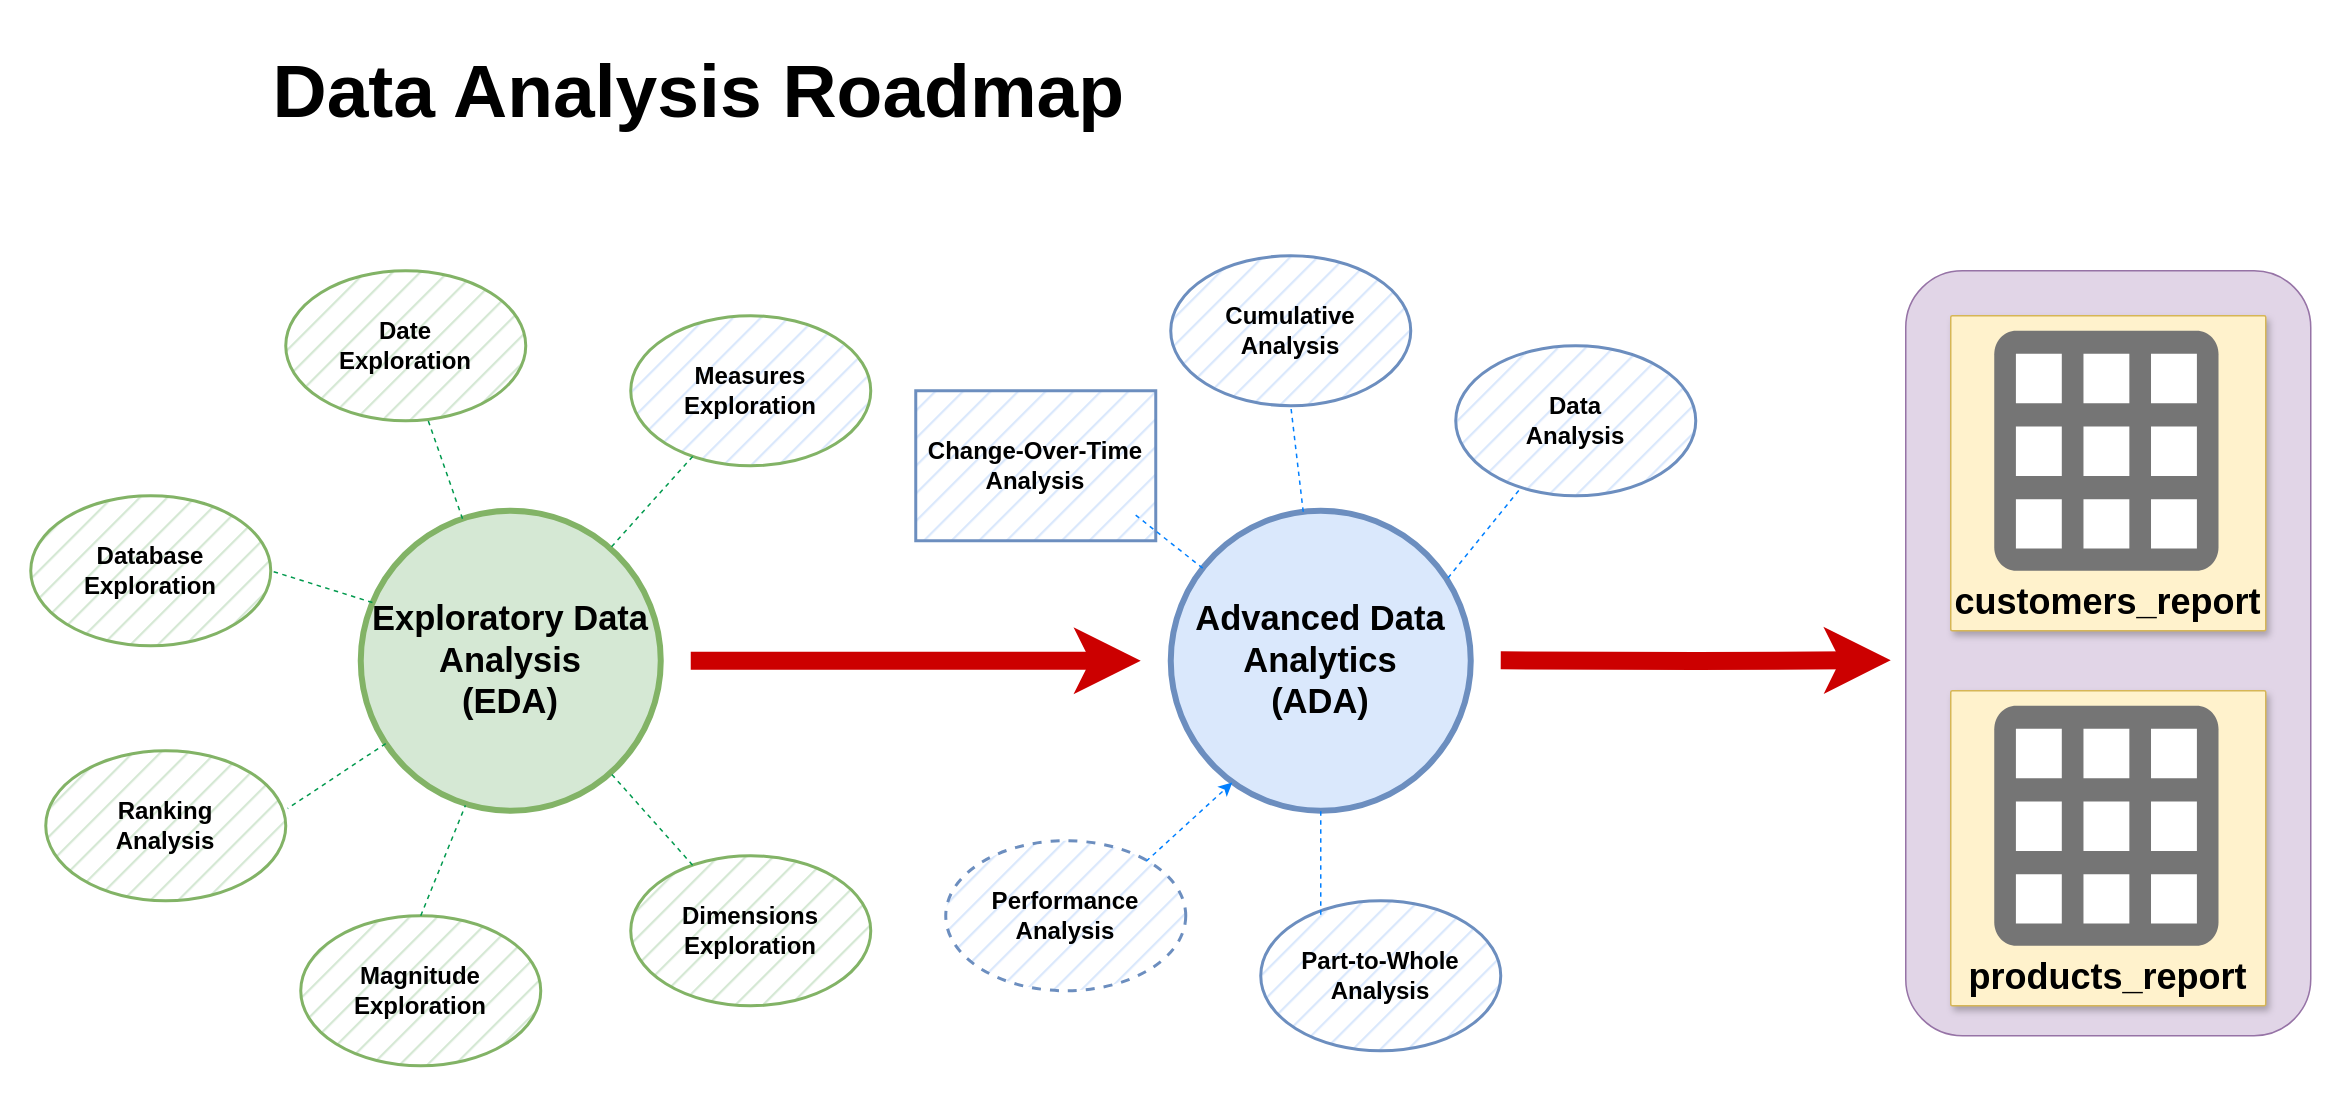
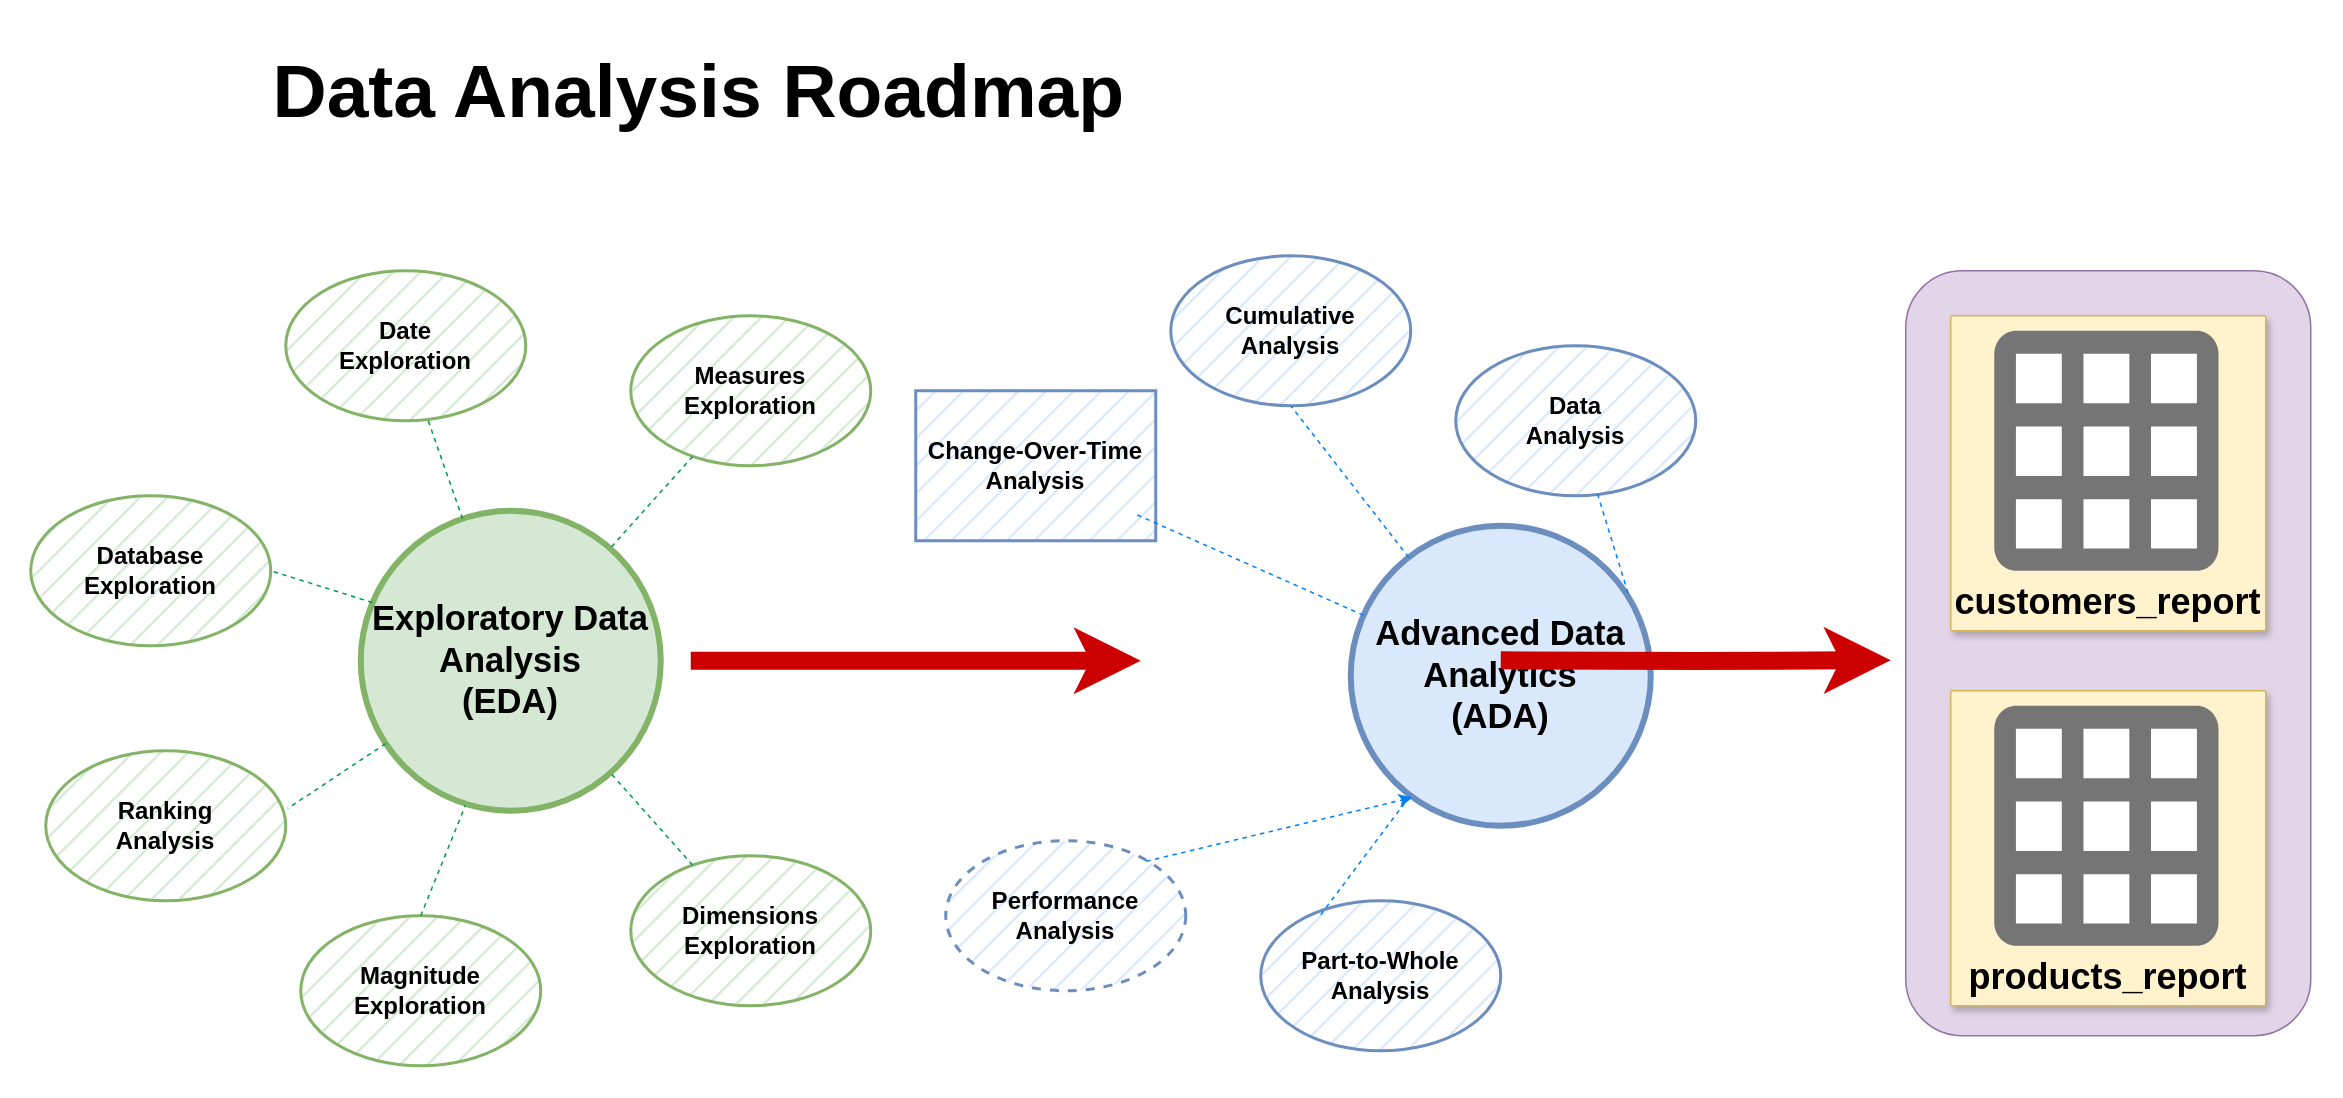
  <mxCell id="0" />
  <mxCell id="1" parent="0" />
  <mxCell id="2" value="" style="rounded=1;whiteSpace=wrap;html=1;arcSize=14;fillColor=#E1D5E7;strokeColor=#9673a6;" vertex="1" parent="1"><mxGeometry x="1270" y="180" width="270" height="510" as="geometry" /></mxCell>
  <mxCell id="3" value="&lt;font&gt;Data Analysis Roadmap&lt;/font&gt;&lt;span style=&quot;background-color: transparent; color: light-dark(rgb(0, 0, 0), rgb(255, 255, 255));&quot;&gt;&amp;nbsp;&lt;/span&gt;" style="text;html=1;align=center;verticalAlign=middle;whiteSpace=wrap;rounded=0;fontSize=50;fontStyle=1" vertex="1" parent="1"><mxGeometry x="110" y="20" width="725" height="80" as="geometry" /></mxCell>
  <mxCell id="4" style="edgeStyle=orthogonalEdgeStyle;rounded=0;orthogonalLoop=1;jettySize=auto;html=1;strokeWidth=12;fillColor=#fff2cc;strokeColor=#CC0000;" edge="1" parent="1"><mxGeometry relative="1" as="geometry"><mxPoint x="460" y="440" as="sourcePoint" /><mxPoint x="760" y="440" as="targetPoint" /></mxGeometry></mxCell>
  <mxCell id="5" value="&lt;font style=&quot;font-size: 23px;&quot;&gt;Exploratory Data Analysis&lt;/font&gt;&lt;div&gt;&lt;font style=&quot;font-size: 23px;&quot;&gt;(EDA)&lt;/font&gt;&lt;/div&gt;" style="ellipse;whiteSpace=wrap;html=1;aspect=fixed;fillColor=#d5e8d4;strokeColor=#82b366;fillStyle=solid;strokeWidth=4;fontStyle=1" vertex="1" parent="1"><mxGeometry x="240" y="340" width="200" height="200" as="geometry" /></mxCell>
- <mxCell id="6" value="&lt;font style=&quot;font-size: 23px;&quot;&gt;Advanced Data Analytics&lt;/font&gt;&lt;div&gt;&lt;font style=&quot;font-size: 23px;&quot;&gt;(ADA)&lt;/font&gt;&lt;/div&gt;" style="ellipse;whiteSpace=wrap;html=1;aspect=fixed;fillColor=#dae8fc;strokeColor=#6c8ebf;strokeWidth=4;fontStyle=1" vertex="1" parent="1"><mxGeometry x="780" y="340" width="200" height="200" as="geometry" /></mxCell>
+ <mxCell id="6" value="&lt;font style=&quot;font-size: 23px;&quot;&gt;Advanced Data Analytics&lt;/font&gt;&lt;div&gt;&lt;font style=&quot;font-size: 23px;&quot;&gt;(ADA)&lt;/font&gt;&lt;/div&gt;" style="ellipse;whiteSpace=wrap;html=1;aspect=fixed;fillColor=#dae8fc;strokeColor=#6c8ebf;strokeWidth=4;fontStyle=1" vertex="1" parent="1"><mxGeometry x="900" y="350" width="200" height="200" as="geometry" /></mxCell>
  <mxCell id="7" value="&lt;font style=&quot;font-size: 16px;&quot;&gt;Database&lt;/font&gt;&lt;div&gt;&lt;font style=&quot;font-size: 16px;&quot;&gt;Exploration&lt;/font&gt;&lt;/div&gt;" style="ellipse;whiteSpace=wrap;html=1;fillStyle=hatch;fillColor=#d5e8d4;strokeColor=#82b366;strokeWidth=2;fontStyle=1" vertex="1" parent="1"><mxGeometry x="20" y="330" width="160" height="100" as="geometry" /></mxCell>
  <mxCell id="8" value="&lt;font style=&quot;font-size: 16px;&quot;&gt;Date&lt;/font&gt;&lt;div&gt;&lt;font style=&quot;font-size: 16px;&quot;&gt;Exploration&lt;/font&gt;&lt;/div&gt;" style="ellipse;whiteSpace=wrap;html=1;fillStyle=hatch;fillColor=#d5e8d4;strokeColor=#82b366;strokeWidth=2;fontStyle=1" vertex="1" parent="1"><mxGeometry x="190" y="180" width="160" height="100" as="geometry" /></mxCell>
- <mxCell id="9" value="&lt;font style=&quot;font-size: 16px;&quot;&gt;Measures&lt;/font&gt;&lt;div&gt;&lt;font style=&quot;font-size: 16px;&quot;&gt;Exploration&lt;/font&gt;&lt;/div&gt;" style="ellipse;whiteSpace=wrap;html=1;fillStyle=hatch;fillColor=#dae8fc;strokeColor=#82b366;strokeWidth=2;fontStyle=1;" vertex="1" parent="1"><mxGeometry x="420" y="210" width="160" height="100" as="geometry" /></mxCell>
+ <mxCell id="9" value="&lt;font style=&quot;font-size: 16px;&quot;&gt;Measures&lt;/font&gt;&lt;div&gt;&lt;font style=&quot;font-size: 16px;&quot;&gt;Exploration&lt;/font&gt;&lt;/div&gt;" style="ellipse;whiteSpace=wrap;html=1;fillStyle=hatch;fillColor=#d5e8d4;strokeColor=#82b366;strokeWidth=2;fontStyle=1" vertex="1" parent="1"><mxGeometry x="420" y="210" width="160" height="100" as="geometry" /></mxCell>
  <mxCell id="10" value="&lt;font style=&quot;font-size: 16px;&quot;&gt;Dimensions&lt;/font&gt;&lt;div&gt;&lt;font style=&quot;font-size: 16px;&quot;&gt;Exploration&lt;/font&gt;&lt;/div&gt;" style="ellipse;whiteSpace=wrap;html=1;fillStyle=hatch;fillColor=#d5e8d4;strokeColor=#82b366;strokeWidth=2;fontStyle=1" vertex="1" parent="1"><mxGeometry x="420" y="570" width="160" height="100" as="geometry" /></mxCell>
  <mxCell id="11" value="&lt;font style=&quot;font-size: 16px;&quot;&gt;Ranking&lt;/font&gt;&lt;div&gt;&lt;font style=&quot;font-size: 16px;&quot;&gt;Analysis&lt;/font&gt;&lt;/div&gt;" style="ellipse;whiteSpace=wrap;html=1;fillStyle=hatch;fillColor=#d5e8d4;strokeColor=#82b366;strokeWidth=2;fontStyle=1" vertex="1" parent="1"><mxGeometry x="30" y="500" width="160" height="100" as="geometry" /></mxCell>
  <mxCell id="12" value="&lt;font style=&quot;font-size: 16px;&quot;&gt;Magnitude&lt;/font&gt;&lt;div&gt;&lt;font style=&quot;font-size: 16px;&quot;&gt;Exploration&lt;/font&gt;&lt;/div&gt;" style="ellipse;whiteSpace=wrap;html=1;fillStyle=hatch;fillColor=#d5e8d4;strokeColor=#82b366;strokeWidth=2;fontStyle=1" vertex="1" parent="1"><mxGeometry x="200" y="610" width="160" height="100" as="geometry" /></mxCell>
  <mxCell id="13" value="" style="endArrow=none;dashed=1;html=1;rounded=0;entryX=0.588;entryY=0.974;entryDx=0;entryDy=0;entryPerimeter=0;strokeColor=#00994D;" edge="1" parent="1" source="5" target="8"><mxGeometry width="50" height="50" relative="1" as="geometry"><mxPoint x="680" y="510" as="sourcePoint" /><mxPoint x="730" y="460" as="targetPoint" /></mxGeometry></mxCell>
  <mxCell id="14" value="" style="endArrow=none;dashed=1;html=1;rounded=0;entryX=1;entryY=0.5;entryDx=0;entryDy=0;strokeColor=#00994D;exitX=0.039;exitY=0.306;exitDx=0;exitDy=0;exitPerimeter=0;" edge="1" parent="1" source="5" target="7"><mxGeometry width="50" height="50" relative="1" as="geometry"><mxPoint x="223" y="448" as="sourcePoint" /><mxPoint x="200" y="380" as="targetPoint" /></mxGeometry></mxCell>
  <mxCell id="15" value="" style="endArrow=none;dashed=1;html=1;rounded=0;entryX=1.008;entryY=0.385;entryDx=0;entryDy=0;entryPerimeter=0;strokeColor=#00994D;" edge="1" parent="1" source="5" target="11"><mxGeometry width="50" height="50" relative="1" as="geometry"><mxPoint x="327" y="365" as="sourcePoint" /><mxPoint x="304" y="297" as="targetPoint" /></mxGeometry></mxCell>
  <mxCell id="16" value="" style="endArrow=none;dashed=1;html=1;rounded=0;entryX=0.349;entryY=0.982;entryDx=0;entryDy=0;entryPerimeter=0;strokeColor=#00994D;exitX=0.5;exitY=0;exitDx=0;exitDy=0;" edge="1" parent="1" source="12" target="5"><mxGeometry width="50" height="50" relative="1" as="geometry"><mxPoint x="337" y="375" as="sourcePoint" /><mxPoint x="314" y="307" as="targetPoint" /></mxGeometry></mxCell>
  <mxCell id="17" value="" style="endArrow=none;dashed=1;html=1;rounded=0;strokeColor=#00994D;" edge="1" parent="1" source="10" target="5"><mxGeometry width="50" height="50" relative="1" as="geometry"><mxPoint x="347" y="385" as="sourcePoint" /><mxPoint x="324" y="317" as="targetPoint" /></mxGeometry></mxCell>
  <mxCell id="18" value="" style="endArrow=none;dashed=1;html=1;rounded=0;strokeColor=#00994D;exitX=0.836;exitY=0.12;exitDx=0;exitDy=0;exitPerimeter=0;" edge="1" parent="1" source="5" target="9"><mxGeometry width="50" height="50" relative="1" as="geometry"><mxPoint x="357" y="395" as="sourcePoint" /><mxPoint x="334" y="327" as="targetPoint" /></mxGeometry></mxCell>
  <mxCell id="19" value="&lt;span style=&quot;font-size: 16px;&quot;&gt;Change-Over-Time&lt;/span&gt;&lt;div&gt;&lt;span style=&quot;font-size: 16px;&quot;&gt;Analysis&lt;/span&gt;&lt;/div&gt;" style="whiteSpace=wrap;html=1;fillStyle=hatch;fillColor=#dae8fc;strokeColor=#6c8ebf;strokeWidth=2;fontStyle=1;rounded=0;" vertex="1" parent="1"><mxGeometry x="610" y="260" width="160" height="100" as="geometry" /></mxCell>
  <mxCell id="20" value="&lt;span style=&quot;font-size: 16px;&quot;&gt;Cumulative&lt;/span&gt;&lt;div&gt;&lt;span style=&quot;font-size: 16px;&quot;&gt;Analysis&lt;/span&gt;&lt;/div&gt;" style="ellipse;whiteSpace=wrap;html=1;fillStyle=hatch;fillColor=#dae8fc;strokeColor=#6c8ebf;strokeWidth=2;fontStyle=1" vertex="1" parent="1"><mxGeometry x="780" y="170" width="160" height="100" as="geometry" /></mxCell>
  <mxCell id="21" value="&lt;span style=&quot;font-size: 16px;&quot;&gt;Performance&lt;/span&gt;&lt;div&gt;&lt;span style=&quot;font-size: 16px;&quot;&gt;Analysis&lt;/span&gt;&lt;/div&gt;" style="ellipse;whiteSpace=wrap;html=1;fillStyle=hatch;fillColor=#dae8fc;strokeColor=#6c8ebf;strokeWidth=2;fontStyle=1;dashed=1;" vertex="1" parent="1"><mxGeometry x="630" y="560" width="160" height="100" as="geometry" /></mxCell>
  <mxCell id="22" value="&lt;span style=&quot;font-size: 16px;&quot;&gt;Part-to-Whole&lt;/span&gt;&lt;div&gt;&lt;span style=&quot;font-size: 16px;&quot;&gt;Analysis&lt;/span&gt;&lt;/div&gt;" style="ellipse;whiteSpace=wrap;html=1;fillStyle=hatch;fillColor=#dae8fc;strokeColor=#6c8ebf;strokeWidth=2;fontStyle=1" vertex="1" parent="1"><mxGeometry x="840" y="600" width="160" height="100" as="geometry" /></mxCell>
  <mxCell id="23" value="&lt;span style=&quot;font-size: 16px;&quot;&gt;Data&lt;/span&gt;&lt;div&gt;&lt;span style=&quot;font-size: 16px;&quot;&gt;Analysis&lt;/span&gt;&lt;/div&gt;" style="ellipse;whiteSpace=wrap;html=1;fillStyle=hatch;fillColor=#dae8fc;strokeColor=#6c8ebf;strokeWidth=2;fontStyle=1" vertex="1" parent="1"><mxGeometry x="970" y="230" width="160" height="100" as="geometry" /></mxCell>
  <mxCell id="24" style="edgeStyle=orthogonalEdgeStyle;rounded=0;orthogonalLoop=1;jettySize=auto;html=1;strokeWidth=12;fillColor=#fff2cc;strokeColor=#CC0000;" edge="1" parent="1"><mxGeometry relative="1" as="geometry"><mxPoint x="1000" y="439.687" as="sourcePoint" /><mxPoint x="1260" y="439.62" as="targetPoint" /></mxGeometry></mxCell>
  <mxCell id="25" value="" style="endArrow=none;dashed=1;html=1;rounded=0;strokeColor=#007FFF;entryX=0.906;entryY=0.816;entryDx=0;entryDy=0;entryPerimeter=0;" edge="1" parent="1" source="6" target="19"><mxGeometry width="50" height="50" relative="1" as="geometry"><mxPoint x="576" y="380" as="sourcePoint" /><mxPoint x="630" y="320" as="targetPoint" /></mxGeometry></mxCell>
  <mxCell id="26" value="" style="endArrow=none;dashed=1;html=1;rounded=0;strokeColor=#007FFF;entryX=0.5;entryY=1;entryDx=0;entryDy=0;" edge="1" parent="1" source="6" target="20"><mxGeometry width="50" height="50" relative="1" as="geometry"><mxPoint x="824" y="375" as="sourcePoint" /><mxPoint x="785" y="332" as="targetPoint" /></mxGeometry></mxCell>
  <mxCell id="27" value="" style="endArrow=none;dashed=1;html=1;rounded=0;strokeColor=#007FFF;exitX=0.924;exitY=0.224;exitDx=0;exitDy=0;exitPerimeter=0;" edge="1" parent="1" source="6" target="23"><mxGeometry width="50" height="50" relative="1" as="geometry"><mxPoint x="834" y="385" as="sourcePoint" /><mxPoint x="795" y="342" as="targetPoint" /></mxGeometry></mxCell>
  <mxCell id="28" value="" style="endArrow=none;dashed=1;html=1;rounded=0;strokeColor=#007FFF;exitX=0.25;exitY=0.093;exitDx=0;exitDy=0;exitPerimeter=0;" edge="1" parent="1" source="22" target="6"><mxGeometry width="50" height="50" relative="1" as="geometry"><mxPoint x="844" y="395" as="sourcePoint" /><mxPoint x="805" y="352" as="targetPoint" /></mxGeometry></mxCell>
  <mxCell id="29" value="" style="endArrow=classic;dashed=1;html=1;rounded=0;strokeColor=#007FFF;entryX=0.205;entryY=0.906;entryDx=0;entryDy=0;entryPerimeter=0;exitX=0.835;exitY=0.137;exitDx=0;exitDy=0;exitPerimeter=0;" edge="1" parent="1" source="21" target="6"><mxGeometry width="50" height="50" relative="1" as="geometry"><mxPoint x="854" y="405" as="sourcePoint" /><mxPoint x="815" y="362" as="targetPoint" /></mxGeometry></mxCell>
  <mxCell id="30" value="&lt;span style=&quot;font-size: 24px;&quot;&gt;&lt;b&gt;products_report&lt;/b&gt;&lt;/span&gt;" style="strokeColor=#d6b656;shadow=1;strokeWidth=1;rounded=1;absoluteArcSize=1;arcSize=2;labelPosition=center;verticalLabelPosition=middle;align=center;verticalAlign=bottom;spacingLeft=0;fontSize=12;whiteSpace=wrap;spacingBottom=2;html=1;fillColor=#fff2cc;" vertex="1" parent="1"><mxGeometry x="1300" y="460" width="210" height="210" as="geometry" /></mxCell>
  <mxCell id="31" value="" style="sketch=0;dashed=0;connectable=0;html=1;fillColor=#757575;strokeColor=none;shape=mxgraph.gcp2.report;part=1;" vertex="1" parent="30"><mxGeometry x="0.5" width="149.5" height="160" relative="1" as="geometry"><mxPoint x="-76" y="10" as="offset" /></mxGeometry></mxCell>
  <mxCell id="32" value="&lt;span style=&quot;font-size: 24px;&quot;&gt;&lt;b&gt;customers_report&lt;/b&gt;&lt;/span&gt;" style="strokeColor=#d6b656;shadow=1;strokeWidth=1;rounded=1;absoluteArcSize=1;arcSize=2;labelPosition=center;verticalLabelPosition=middle;align=center;verticalAlign=bottom;spacingLeft=0;fontSize=12;whiteSpace=wrap;spacingBottom=2;html=1;fillColor=#fff2cc;" vertex="1" parent="1"><mxGeometry x="1300" y="210" width="210" height="210" as="geometry" /></mxCell>
  <mxCell id="33" value="" style="sketch=0;dashed=0;connectable=0;html=1;fillColor=#757575;strokeColor=none;shape=mxgraph.gcp2.report;part=1;" vertex="1" parent="32"><mxGeometry x="0.5" width="149.5" height="160" relative="1" as="geometry"><mxPoint x="-76" y="10" as="offset" /></mxGeometry></mxCell>
